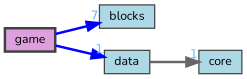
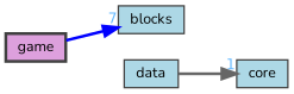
  digraph {
    compound=true
    fontname=Nunito
    rankdir=LR
    node [color=grey25 fillcolor=lightblue fontname=Nunito fontsize=10 shape=box style=filled]
    edge [color=blue fontcolor=steelblue1 fontname=Nunito fontsize=10 headlabel=1 labeldistance=1.5 labelfontname=Helvetica labelfontsize=10 style=bold]
    n1 [fillcolor=plum height=0.2 label=game style="filled,bold" width=0.4]
    n2 [height=0.2 label=blocks width=0.4]
    n3 [height=0.2 label=data width=0.4]
    n4 [height=0.2 label=core width=0.4]
    n1 -> n2 [headlabel=7]
-   n1 -> n3
    n3 -> n4 [color=gray40]
  }
